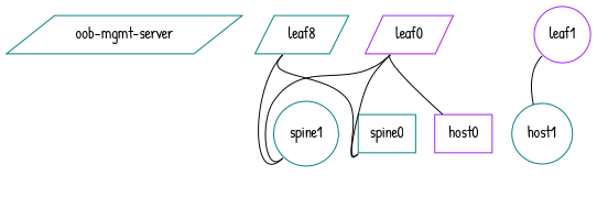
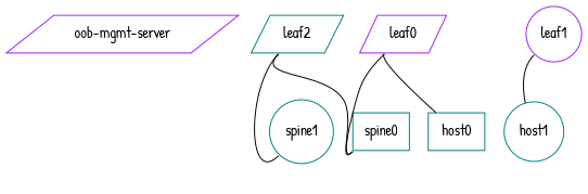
  graph {
    fontname="Patrick Hand"
    node [color=teal fontname="Patrick Hand" function=leaf shape=parallelogram]
    edge [fontname="Patrick Hand" headport=swp1 tailport=swp1]
-   "oob-mgmt-server" [function="oob-server" mgmt_ip="10.100.68.254/24"]
+   "oob-mgmt-server" [color=purple function="oob-server" mgmt_ip="10.100.68.254/24"]
    leaf0 [color=purple]
    spine0 [function=spine shape=box]
    spine1 [function=spine shape=circle]
-   host0 [color=purple config="host.sh" function=host shape=box]
+   host0 [config="host.sh" function=host shape=box]
    leaf1 [color=purple shape=circle]
    host1 [config="host.sh" function=host shape=circle]
-   leaf2 [label=leaf8]
+   leaf2
    leaf0 -- spine0
-   leaf0 -- spine1 [tailport=swp2]
    leaf0 -- host0 [headport=ens1 tailport=swp3]
    leaf1 -- host1 [headport=ens1 tailport=swp3]
    leaf2 -- spine0 [headport=swp3]
    leaf2 -- spine1 [headport=swp3 tailport=swp2]
  }
